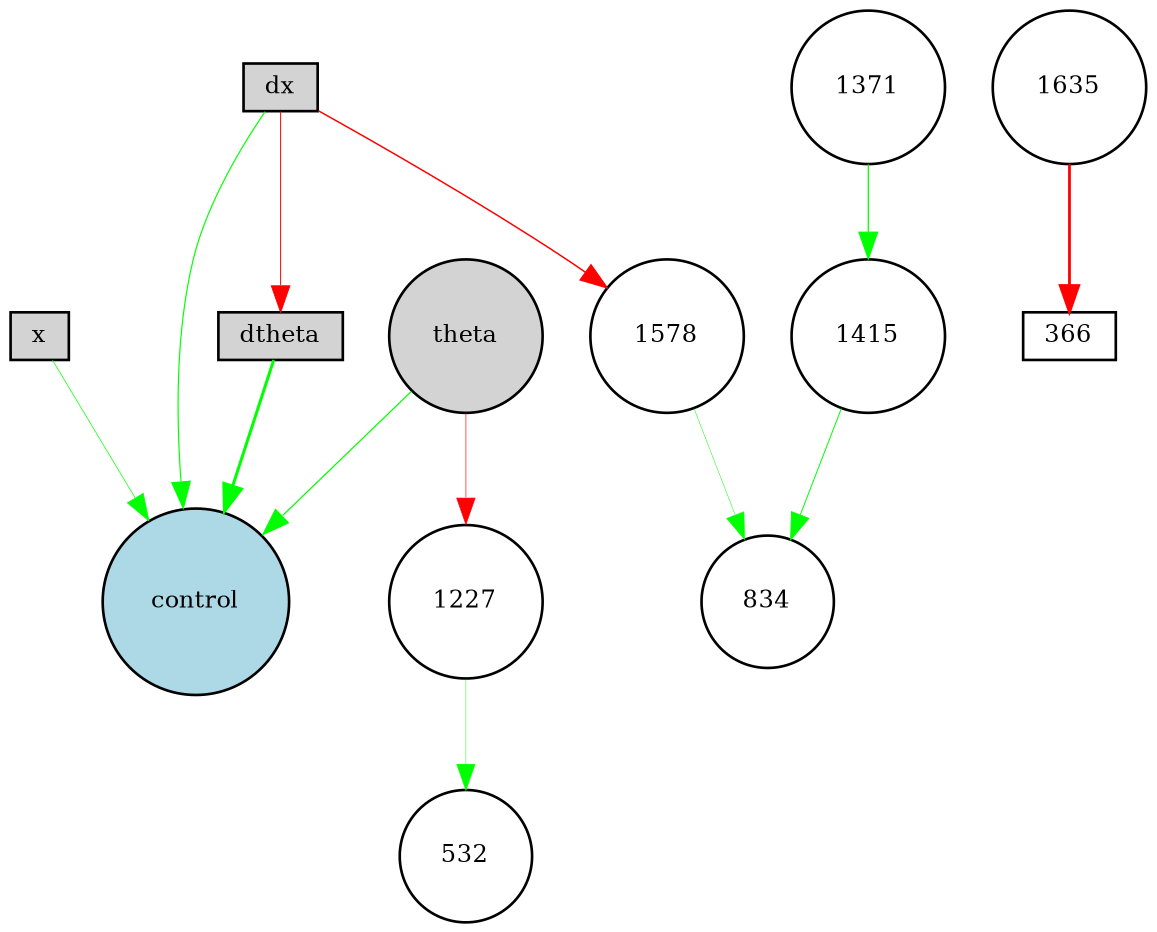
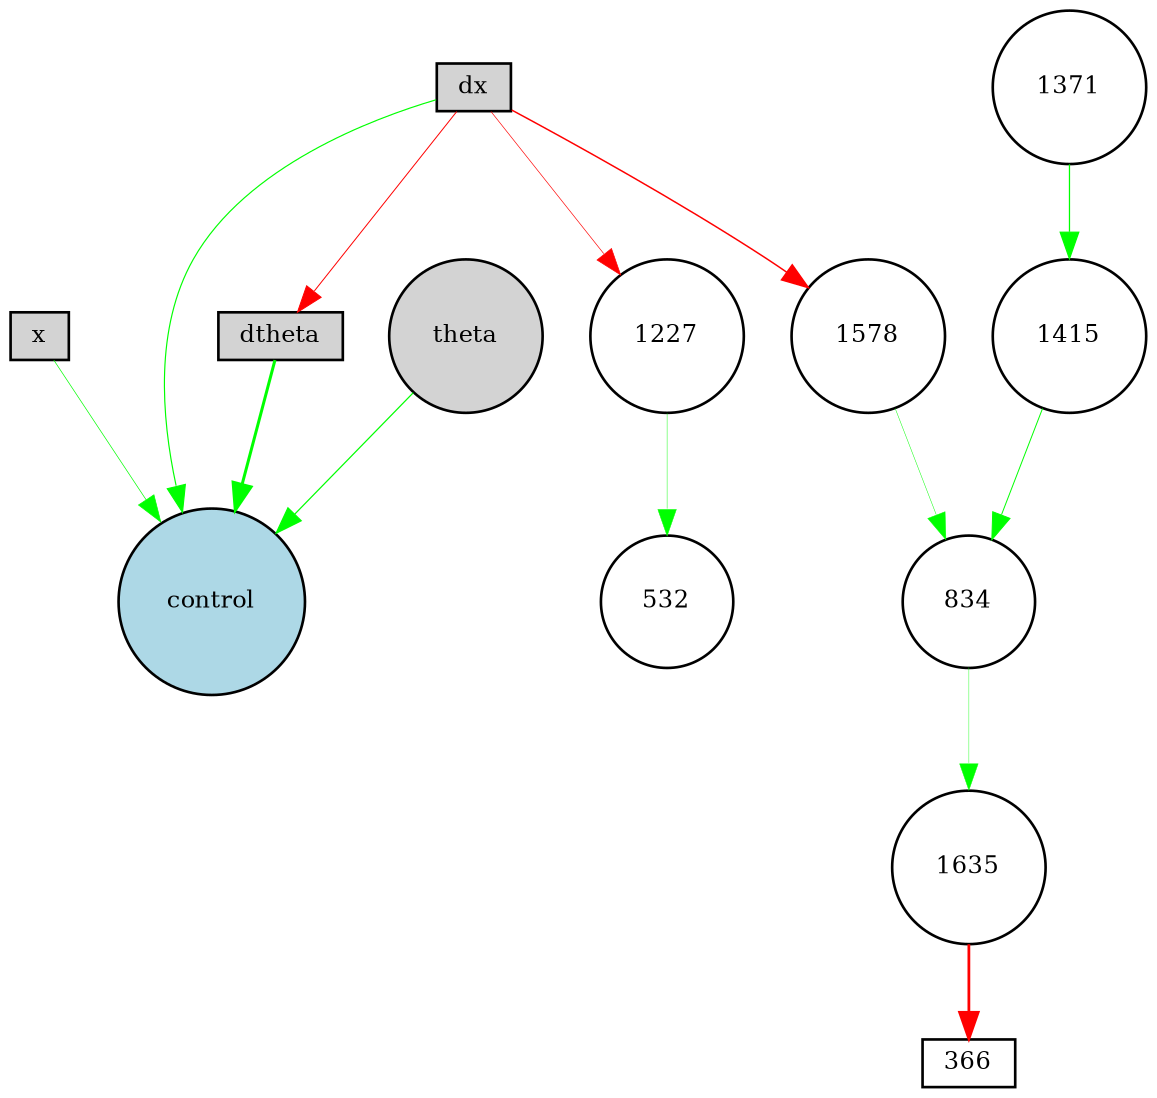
  digraph {
    node [fontsize=9 shape=circle]
    edge [color=green style=solid]
    x [fillcolor=lightgray height=0.2 shape=box style=filled width=0.2]
    control [fillcolor=lightblue height=0.2 style=filled width=0.2]
    dx [fillcolor=lightgray height=0.2 shape=box style=filled width=0.2]
    1227 [height=0.2 width=0.2]
    1578 [height=0.2 width=0.2]
    dtheta [fillcolor=lightgray height=0.2 shape=box style=filled width=0.2]
    532 [height=0.2 width=0.2]
    1371 [height=0.2 width=0.2]
    1415 [height=0.2 width=0.2]
    834 [height=0.2 width=0.2]
    theta [fillcolor=lightgray height=0.2 style=filled width=0.2]
    1635 [height=0.2 width=0.2]
    366 [height=0.2 shape=box width=0.2]
    x -> control [penwidth=0.2613772578350895]
    dx -> control [penwidth=0.4419930333974921]
-   theta -> 1227 [color=red penwidth=0.24847682837935423]
+   dx -> 1227 [color=red penwidth=0.24847682837935423]
    dx -> 1578 [color=red penwidth=0.5631476378235563]
    dx -> dtheta [color=red penwidth=0.37330240918892377]
    1227 -> 532 [penwidth=0.16733598069347655]
    1578 -> 834 [penwidth=0.1815868722900834]
    dtheta -> control [penwidth=1.132280268095886]
    1371 -> 1415 [penwidth=0.47775596256376385]
    1415 -> 834 [penwidth=0.3724554086445272]
+   834 -> 1635 [penwidth=0.14926185690563853]
    theta -> control [penwidth=0.4644590628874582]
    1635 -> 366 [color=red penwidth=1.0461927489654301]
  }
